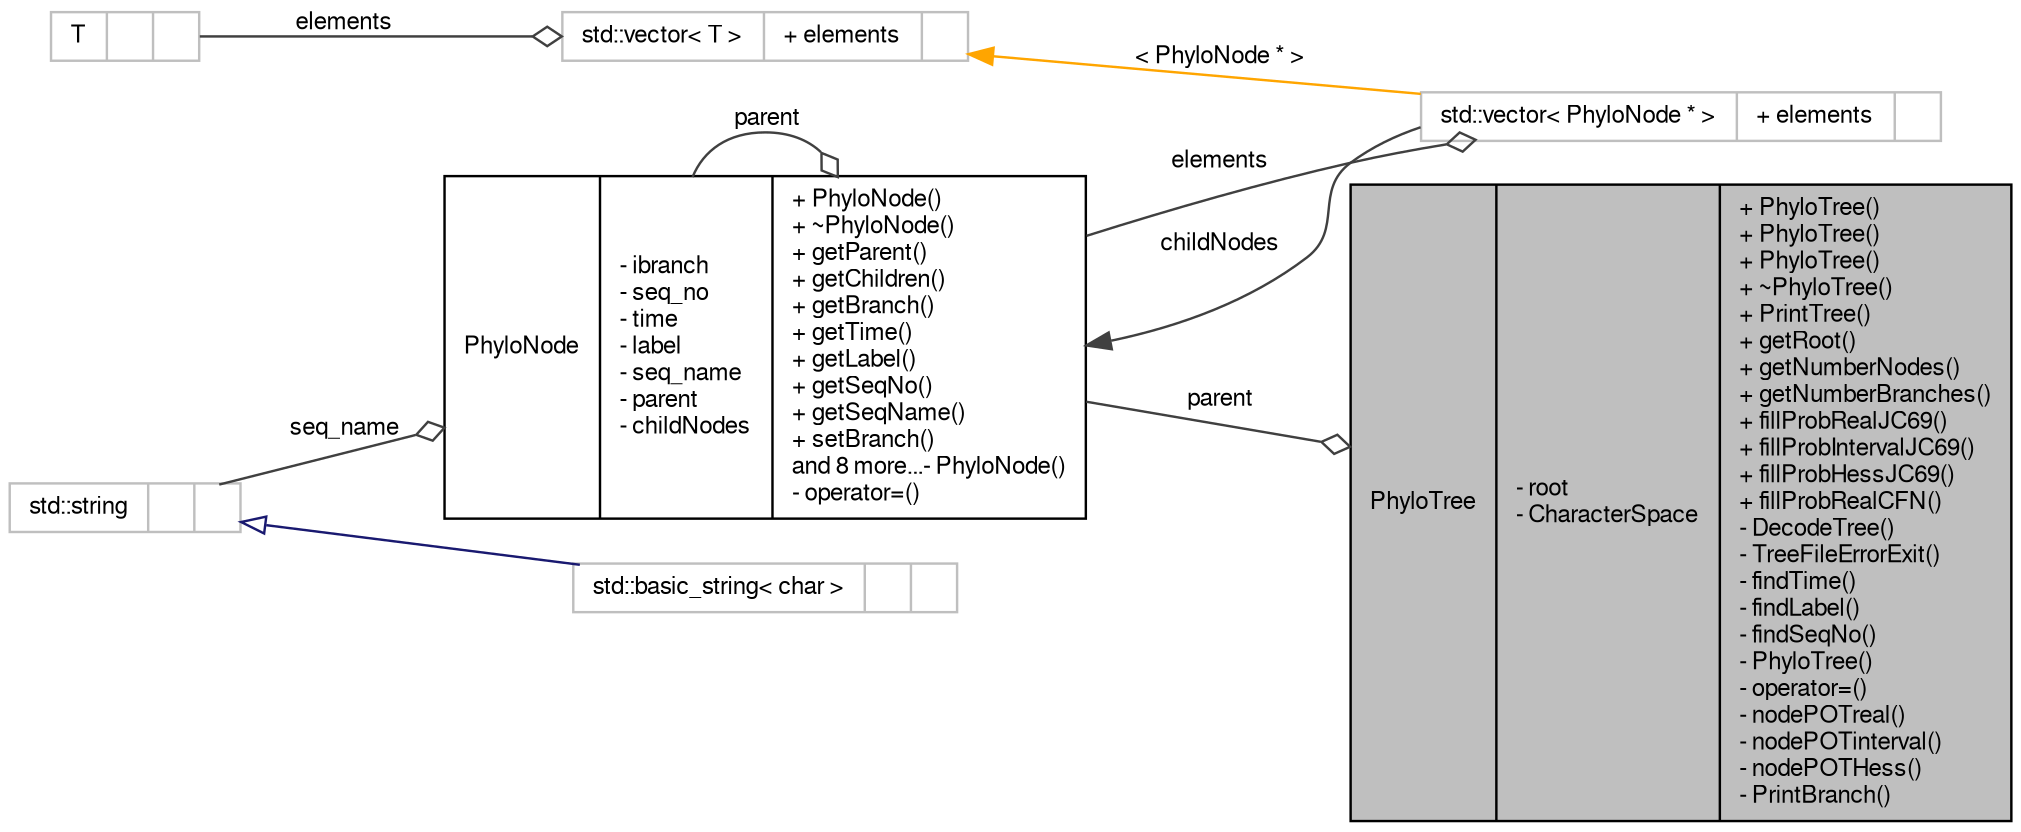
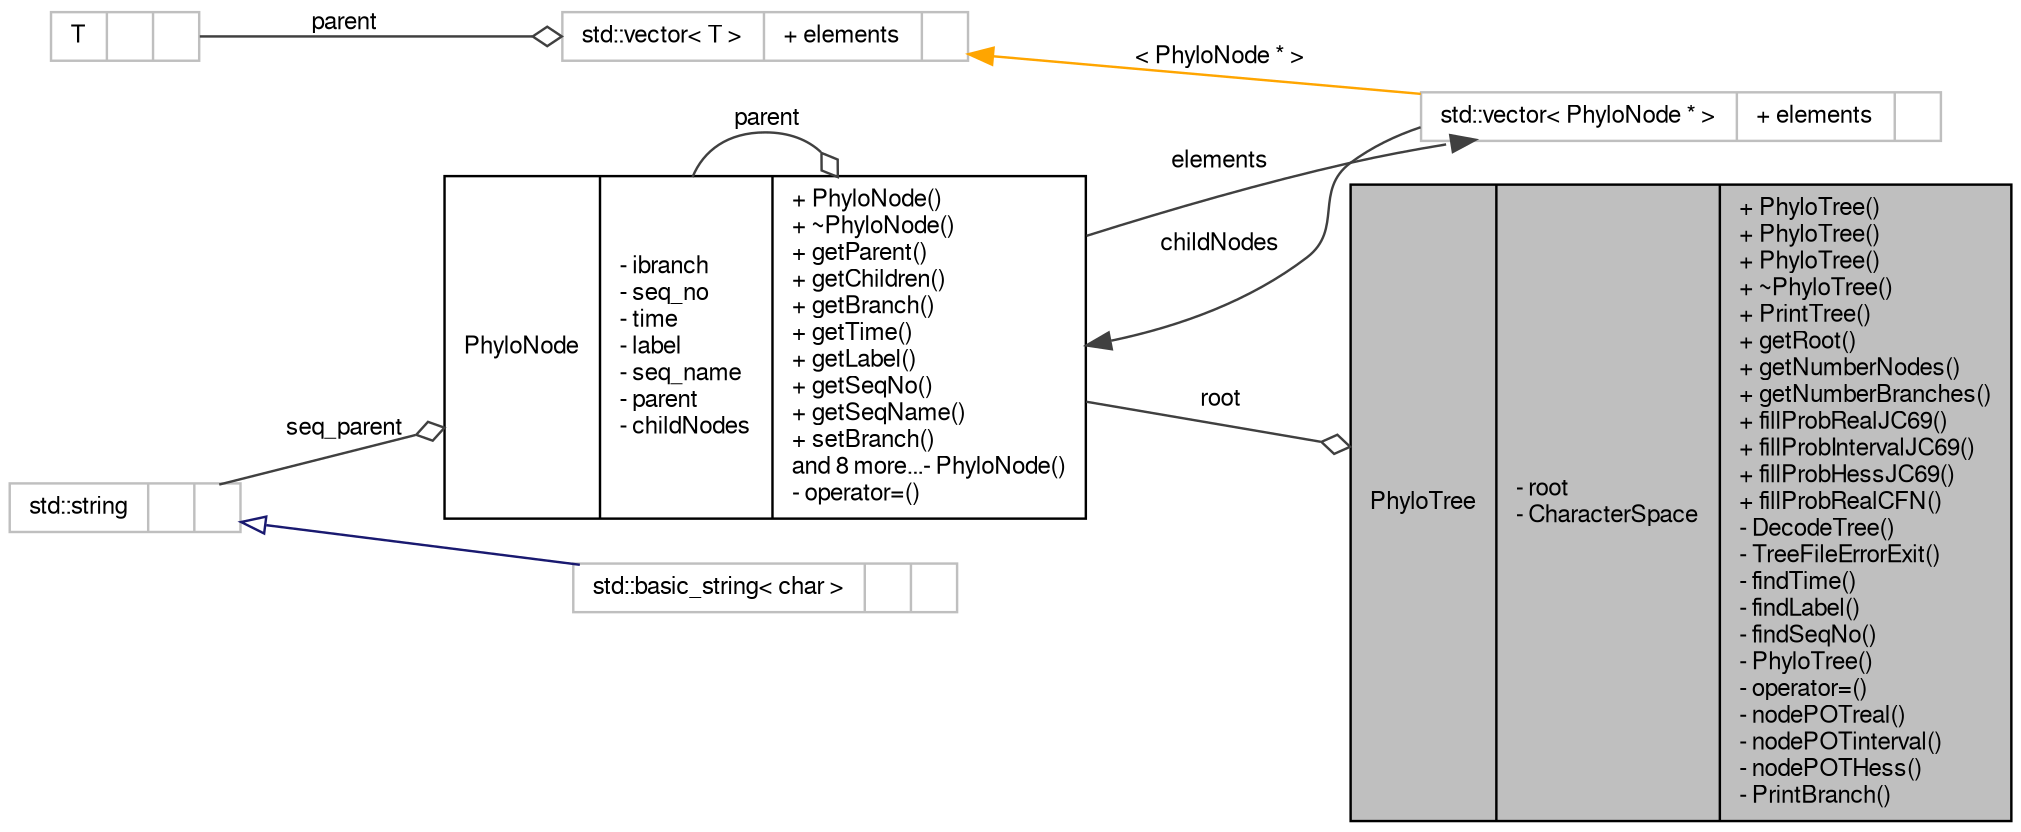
  digraph {
    rankdir=LR
    node [color=grey75 fillcolor=white fontname=FreeSans fontsize=10 shape=record style=filled]
    edge [arrowhead=odiamond color=grey25 fontname=FreeSans fontsize=10 labelfontname=FreeSans labelfontsize=10 style=solid]
    n1 [color=black fillcolor=grey75 fontcolor=black height=0.2 label="{PhyloTree\n|- root\l- CharacterSpace\l|+ PhyloTree()\l+ PhyloTree()\l+ PhyloTree()\l+ ~PhyloTree()\l+ PrintTree()\l+ getRoot()\l+ getNumberNodes()\l+ getNumberBranches()\l+ fillProbRealJC69()\l+ fillProbIntervalJC69()\l+ fillProbHessJC69()\l+ fillProbRealCFN()\l- DecodeTree()\l- TreeFileErrorExit()\l- findTime()\l- findLabel()\l- findSeqNo()\l- PhyloTree()\l- operator=()\l- nodePOTreal()\l- nodePOTinterval()\l- nodePOTHess()\l- PrintBranch()\l}" width=0.4]
    n2 [color=black height=0.2 label="{PhyloNode\n|- ibranch\l- seq_no\l- time\l- label\l- seq_name\l- parent\l- childNodes\l|+ PhyloNode()\l+ ~PhyloNode()\l+ getParent()\l+ getChildren()\l+ getBranch()\l+ getTime()\l+ getLabel()\l+ getSeqNo()\l+ getSeqName()\l+ setBranch()\land 8 more...- PhyloNode()\l- operator=()\l}" width=0.4]
    n3 [height=0.2 label="{std::vector\< PhyloNode * \>\n|+ elements\l|}" width=0.4]
    n4 [height=0.2 label="{std::vector\< T \>\n|+ elements\l|}" width=0.4]
    n5 [height=0.2 label="{T\n||}" width=0.4]
    n6 [height=0.2 label="{std::string\n||}" width=0.4]
    n7 [height=0.2 label="{std::basic_string\< char \>\n||}" width=0.4]
-   n2 -> n1 [label=" parent"]
+   n2 -> n1 [label=" root"]
    n2 -> n2 [label=" parent"]
-   n2 -> n3 [label=" elements"]
+   n2 -> n3 [arrowhead=normal label=" elements"]
    n3 -> n2 [arrowhead=normal label=" childNodes"]
    n4 -> n3 [color=orange dir=back label=" \< PhyloNode * \>" arrowhead=""]
-   n5 -> n4 [label=" elements"]
-   n6 -> n2 [label=" seq_name"]
+   n5 -> n4 [label=" parent"]
+   n6 -> n2 [label=" seq_parent"]
    n6 -> n7 [arrowtail=onormal color=midnightblue dir=back arrowhead=""]
  }
